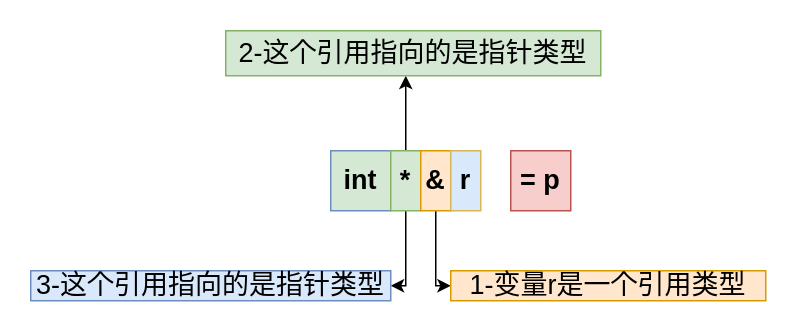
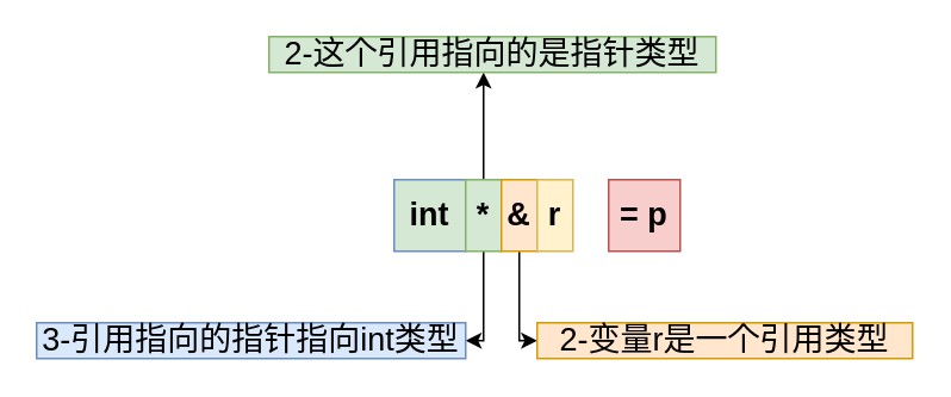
  <mxCell id="0" />
  <mxCell id="1" parent="0" />
  <mxCell id="2" value="&lt;b&gt;&lt;font style=&quot;font-size: 18px&quot;&gt;int&lt;/font&gt;&lt;/b&gt;" style="whiteSpace=wrap;html=1;aspect=fixed;fillColor=#d5e8d4;strokeColor=#6c8ebf;" vertex="1" parent="1"><mxGeometry x="220" y="100" width="40" height="40" as="geometry" /></mxCell>
  <mxCell id="3" value="" style="edgeStyle=orthogonalEdgeStyle;rounded=0;orthogonalLoop=1;jettySize=auto;html=1;fontSize=18;" edge="1" parent="1" source="5" target="11"><mxGeometry relative="1" as="geometry"><Array as="points"><mxPoint x="270" y="60" /><mxPoint x="270" y="60" /></Array></mxGeometry></mxCell>
  <mxCell id="4" style="edgeStyle=orthogonalEdgeStyle;rounded=0;orthogonalLoop=1;jettySize=auto;html=1;entryX=1;entryY=0.5;entryDx=0;entryDy=0;fontSize=18;" edge="1" parent="1" source="5" target="12"><mxGeometry relative="1" as="geometry"><Array as="points"><mxPoint x="270" y="190" /></Array></mxGeometry></mxCell>
  <mxCell id="5" value="*" style="rounded=0;whiteSpace=wrap;html=1;fontSize=18;fontStyle=1;fillColor=#d5e8d4;strokeColor=#82b366;" vertex="1" parent="1"><mxGeometry x="260" y="100" width="20" height="40" as="geometry" /></mxCell>
  <mxCell id="6" style="edgeStyle=orthogonalEdgeStyle;rounded=0;orthogonalLoop=1;jettySize=auto;html=1;entryX=0;entryY=0.5;entryDx=0;entryDy=0;fontSize=18;" edge="1" parent="1" source="7" target="10"><mxGeometry relative="1" as="geometry"><Array as="points"><mxPoint x="290" y="190" /></Array></mxGeometry></mxCell>
  <mxCell id="7" value="&amp;amp;" style="rounded=0;whiteSpace=wrap;html=1;fontSize=18;fontStyle=1;fillColor=#ffe6cc;strokeColor=#d79b00;" vertex="1" parent="1"><mxGeometry x="280" y="100" width="20" height="40" as="geometry" /></mxCell>
- <mxCell id="8" value="r" style="rounded=0;whiteSpace=wrap;html=1;fontSize=18;fontStyle=1;fillColor=#dae8fc;strokeColor=#d6b656;" vertex="1" parent="1"><mxGeometry x="300" y="100" width="20" height="40" as="geometry" /></mxCell>
+ <mxCell id="8" value="r" style="rounded=0;whiteSpace=wrap;html=1;fontSize=18;fontStyle=1;fillColor=#fff2cc;strokeColor=#d6b656;" vertex="1" parent="1"><mxGeometry x="300" y="100" width="20" height="40" as="geometry" /></mxCell>
  <mxCell id="9" value="&lt;b&gt;= p&lt;/b&gt;" style="rounded=0;whiteSpace=wrap;html=1;fontSize=18;fillColor=#f8cecc;strokeColor=#b85450;" vertex="1" parent="1"><mxGeometry x="340" y="100" width="40" height="40" as="geometry" /></mxCell>
- <mxCell id="10" value="1-变量r是一个引用类型" style="text;html=1;strokeColor=#d79b00;fillColor=#ffe6cc;align=center;verticalAlign=middle;whiteSpace=wrap;rounded=0;fontSize=18;" vertex="1" parent="1"><mxGeometry x="300" y="180" width="210" height="20" as="geometry" /></mxCell>
- <mxCell id="11" value="2-这个引用指向的是指针类型" style="text;html=1;strokeColor=#82b366;fillColor=#d5e8d4;align=center;verticalAlign=middle;whiteSpace=wrap;rounded=0;fontSize=18;" vertex="1" parent="1"><mxGeometry x="150" y="20" width="250" height="30" as="geometry" /></mxCell>
- <mxCell id="12" value="3-这个引用指向的是指针类型" style="text;html=1;strokeColor=#6c8ebf;fillColor=#dae8fc;align=center;verticalAlign=middle;whiteSpace=wrap;rounded=0;fontSize=18;" vertex="1" parent="1"><mxGeometry x="20" y="180" width="240" height="20" as="geometry" /></mxCell>
+ <mxCell id="10" value="2-变量r是一个引用类型" style="text;html=1;strokeColor=#d79b00;fillColor=#ffe6cc;align=center;verticalAlign=middle;whiteSpace=wrap;rounded=0;fontSize=18;" vertex="1" parent="1"><mxGeometry x="300" y="180" width="210" height="20" as="geometry" /></mxCell>
+ <mxCell id="11" value="2-这个引用指向的是指针类型" style="text;html=1;strokeColor=#82b366;fillColor=#d5e8d4;align=center;verticalAlign=middle;whiteSpace=wrap;rounded=0;fontSize=18;" vertex="1" parent="1"><mxGeometry x="150" y="20" width="250" height="20" as="geometry" /></mxCell>
+ <mxCell id="12" value="3-引用指向的指针指向int类型" style="text;html=1;strokeColor=#6c8ebf;fillColor=#dae8fc;align=center;verticalAlign=middle;whiteSpace=wrap;rounded=0;fontSize=18;" vertex="1" parent="1"><mxGeometry x="20" y="180" width="240" height="20" as="geometry" /></mxCell>
